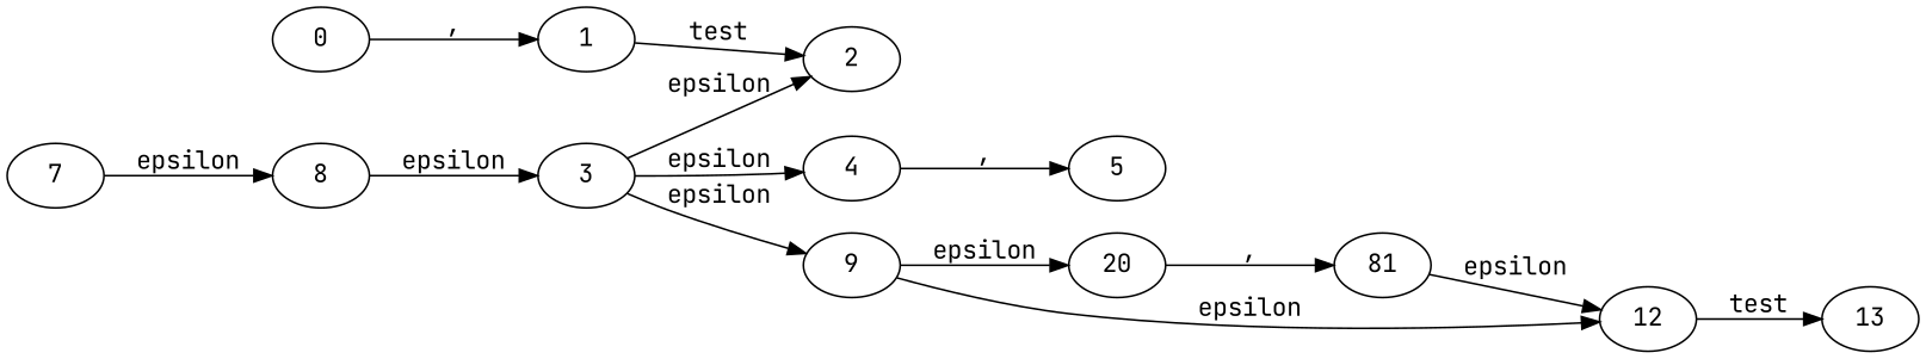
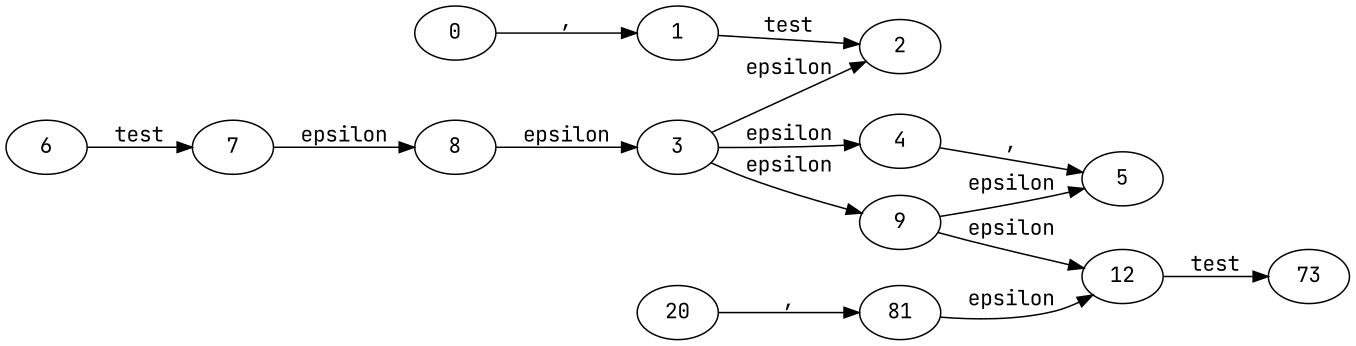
  digraph {
    fontname="JetBrains Mono"
    rankdir=LR
    node [fontname="JetBrains Mono"]
    edge [fontname="JetBrains Mono"]
    0
    1
    2
    3
    4
    9
    5
    n8 [label=20]
    12
+   6
    7
    8
    n13 [label=81]
-   13
+   13 [label=73]
    0 -> 1 [label=","]
    1 -> 2 [label=test]
    3 -> 2 [label=epsilon]
    3 -> 4 [label=epsilon]
    3 -> 9 [label=epsilon]
    4 -> 5 [label=","]
-   9 -> n8 [label=epsilon]
+   9 -> 5 [label=epsilon]
    9 -> 12 [label=epsilon]
    n8 -> n13 [label=","]
    12 -> 13 [label=test]
+   6 -> 7 [label=test]
    7 -> 8 [label=epsilon]
    8 -> 3 [label=epsilon]
    n13 -> 12 [label=epsilon]
  }
